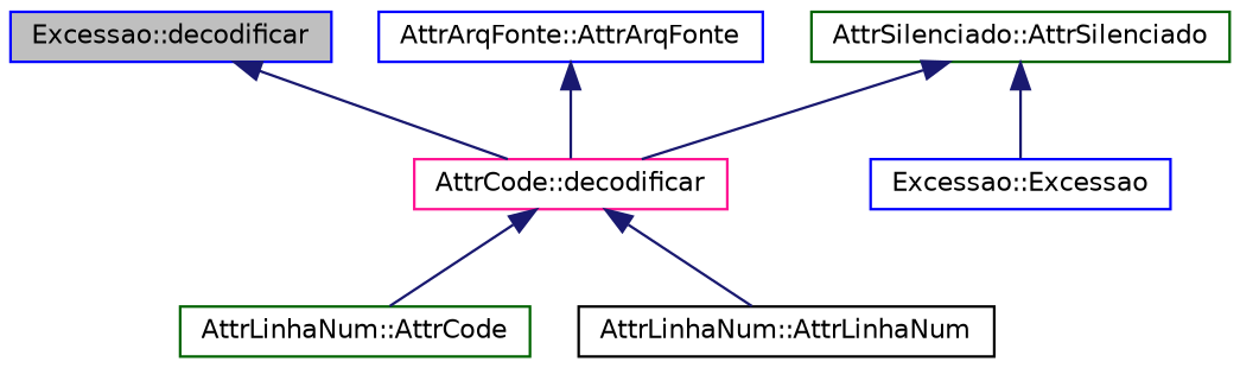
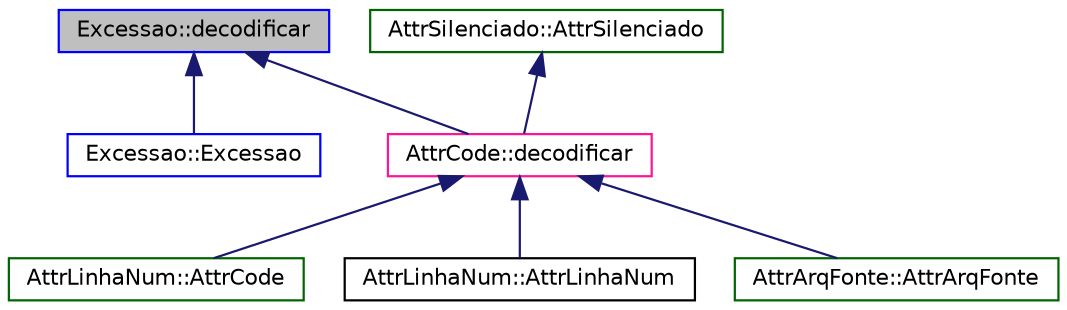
  digraph {
    rankdir=TB
    node [color=darkgreen fillcolor=white fontname=Helvetica fontsize=10 shape=record style=filled]
    edge [color=midnightblue dir=back fontname=Helvetica fontsize=10 labelfontname=Helvetica labelfontsize=10 style=solid]
    n1 [color=blue fillcolor=grey75 fontcolor=black height=0.2 label="Excessao::decodificar" width=0.4]
    n2 [color=blue height=0.2 label="Excessao::Excessao" width=0.4]
    n3 [color=deeppink height=0.2 label="AttrCode::decodificar" width=0.4]
    n4 [height=0.2 label="AttrLinhaNum::AttrCode" width=0.4]
    n5 [color=black height=0.2 label="AttrLinhaNum::AttrLinhaNum" width=0.4]
-   n6 [color=blue height=0.2 label="AttrArqFonte::AttrArqFonte" width=0.4]
+   n6 [height=0.2 label="AttrArqFonte::AttrArqFonte" width=0.4]
    n7 [height=0.2 label="AttrSilenciado::AttrSilenciado" width=0.4]
-   n7 -> n2
+   n1 -> n2
    n1 -> n3
    n3 -> n4
    n3 -> n5
-   n6 -> n3
+   n3 -> n6
    n7 -> n3
  }
